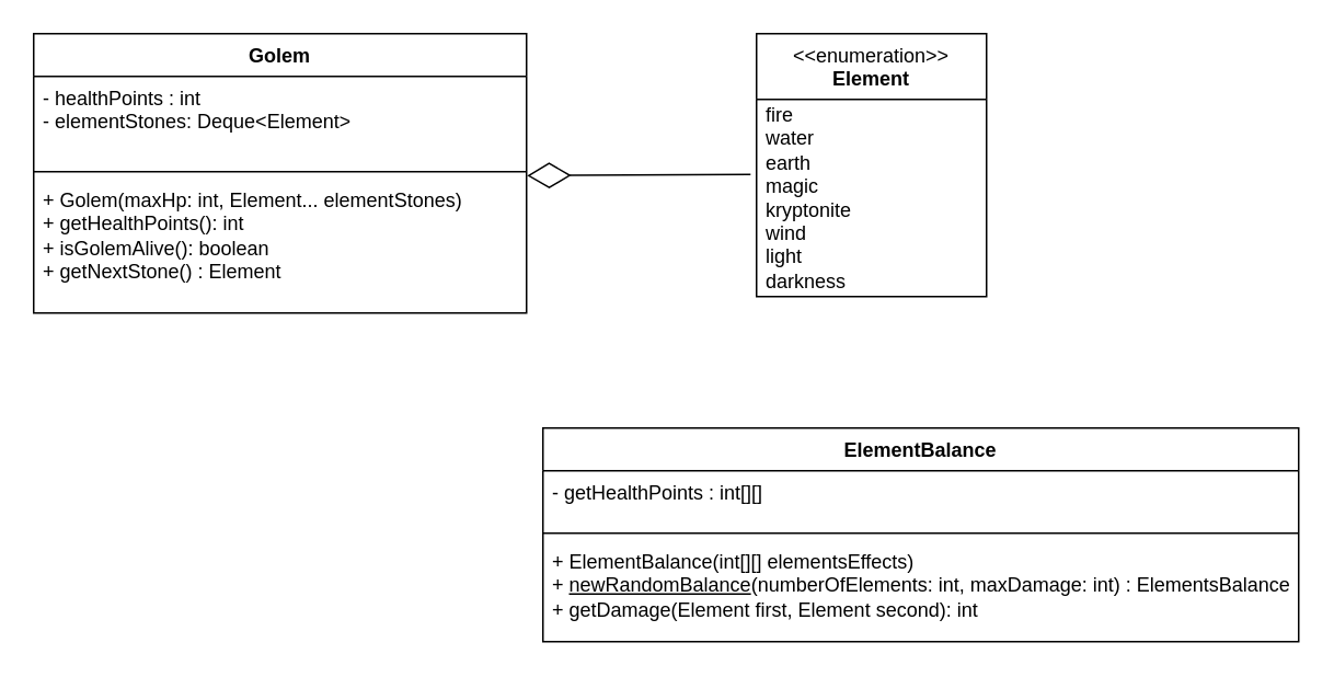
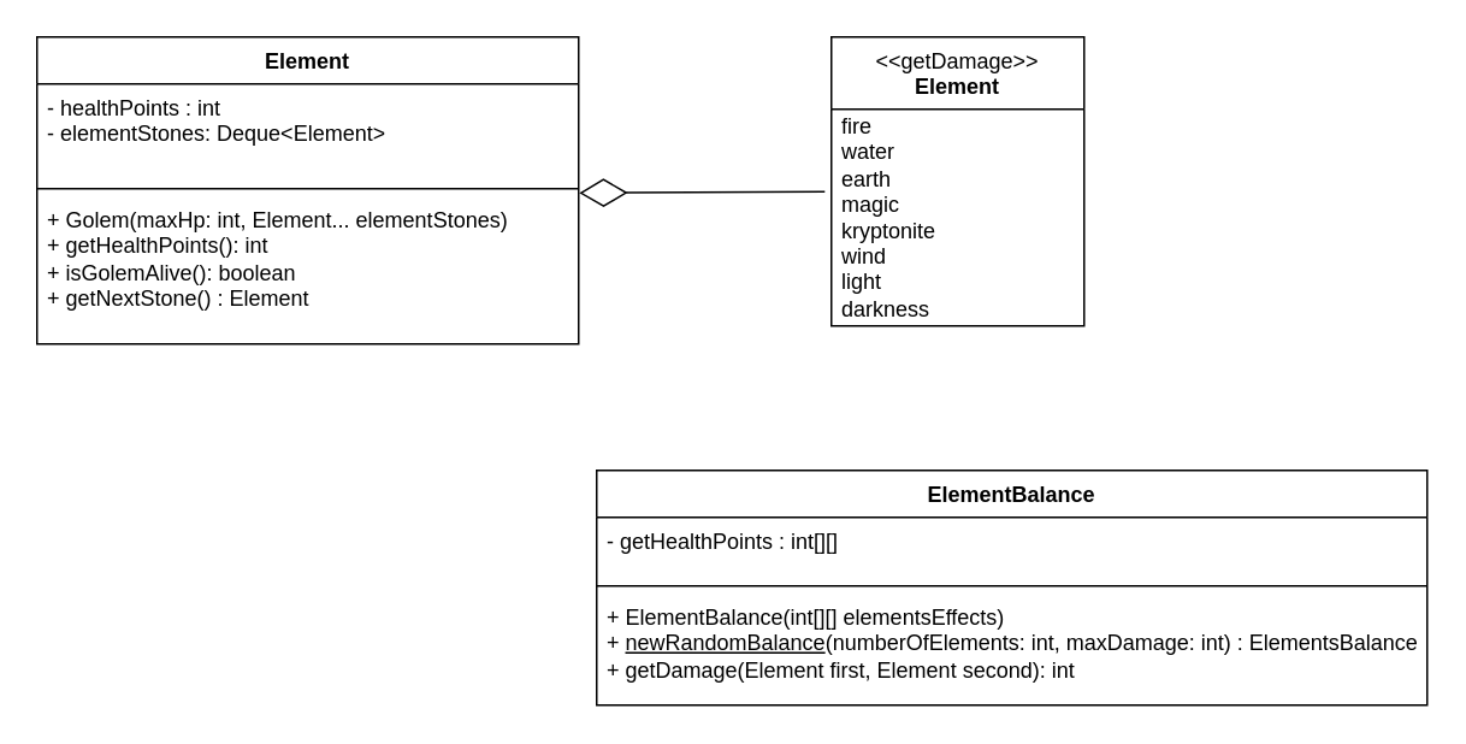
  <mxCell id="0" />
  <mxCell id="1" parent="0" />
- <mxCell id="2" value="&amp;lt;&amp;lt;enumeration&amp;gt;&amp;gt;&lt;br&gt;&lt;b&gt;Element&lt;/b&gt;" style="swimlane;fontStyle=0;align=center;verticalAlign=top;childLayout=stackLayout;horizontal=1;startSize=40;horizontalStack=0;resizeParent=1;resizeParentMax=0;resizeLast=0;collapsible=0;marginBottom=0;html=1;whiteSpace=wrap;" parent="1" vertex="1"><mxGeometry x="460" y="20" width="140" height="160" as="geometry" /></mxCell>
+ <mxCell id="2" value="&amp;lt;&amp;lt;getDamage&amp;gt;&amp;gt;&lt;br&gt;&lt;b&gt;Element&lt;/b&gt;" style="swimlane;fontStyle=0;align=center;verticalAlign=top;childLayout=stackLayout;horizontal=1;startSize=40;horizontalStack=0;resizeParent=1;resizeParentMax=0;resizeLast=0;collapsible=0;marginBottom=0;html=1;whiteSpace=wrap;" parent="1" vertex="1"><mxGeometry x="460" y="20" width="140" height="160" as="geometry" /></mxCell>
  <mxCell id="3" value="fire&lt;br&gt;water&lt;br&gt;earth&lt;br&gt;magic&lt;br&gt;kryptonite&lt;br&gt;wind&lt;br&gt;light&lt;br&gt;darkness" style="text;html=1;strokeColor=none;fillColor=none;align=left;verticalAlign=middle;spacingLeft=4;spacingRight=4;overflow=hidden;rotatable=0;points=[[0,0.5],[1,0.5]];portConstraint=eastwest;whiteSpace=wrap;" parent="2" vertex="1"><mxGeometry y="40" width="140" height="120" as="geometry" /></mxCell>
- <mxCell id="4" value="Golem&lt;br&gt;" style="swimlane;fontStyle=1;align=center;verticalAlign=top;childLayout=stackLayout;horizontal=1;startSize=26;horizontalStack=0;resizeParent=1;resizeParentMax=0;resizeLast=0;collapsible=1;marginBottom=0;whiteSpace=wrap;html=1;" parent="1" vertex="1"><mxGeometry x="20" y="20" width="300" height="170" as="geometry" /></mxCell>
+ <mxCell id="4" value="Element&lt;br&gt;" style="swimlane;fontStyle=1;align=center;verticalAlign=top;childLayout=stackLayout;horizontal=1;startSize=26;horizontalStack=0;resizeParent=1;resizeParentMax=0;resizeLast=0;collapsible=1;marginBottom=0;whiteSpace=wrap;html=1;" parent="1" vertex="1"><mxGeometry x="20" y="20" width="300" height="170" as="geometry" /></mxCell>
  <mxCell id="5" value="- healthPoints : int&lt;br&gt;- elementStones: Deque&amp;lt;Element&amp;gt;" style="text;strokeColor=none;fillColor=none;align=left;verticalAlign=top;spacingLeft=4;spacingRight=4;overflow=hidden;rotatable=0;points=[[0,0.5],[1,0.5]];portConstraint=eastwest;whiteSpace=wrap;html=1;" parent="4" vertex="1"><mxGeometry y="26" width="300" height="54" as="geometry" /></mxCell>
  <mxCell id="6" value="" style="line;strokeWidth=1;fillColor=none;align=left;verticalAlign=middle;spacingTop=-1;spacingLeft=3;spacingRight=3;rotatable=0;labelPosition=right;points=[];portConstraint=eastwest;strokeColor=inherit;" parent="4" vertex="1"><mxGeometry y="80" width="300" height="8" as="geometry" /></mxCell>
  <mxCell id="7" value="+ Golem(maxHp: int, Element... elementStones)&amp;nbsp;&lt;br&gt;+ getHealthPoints(): int&lt;br&gt;+ isGolemAlive(): boolean&lt;br&gt;+ getNextStone() : Element" style="text;strokeColor=none;fillColor=none;align=left;verticalAlign=top;spacingLeft=4;spacingRight=4;overflow=hidden;rotatable=0;points=[[0,0.5],[1,0.5]];portConstraint=eastwest;whiteSpace=wrap;html=1;" parent="4" vertex="1"><mxGeometry y="88" width="300" height="82" as="geometry" /></mxCell>
  <mxCell id="8" value="" style="endArrow=diamondThin;endFill=0;endSize=24;html=1;rounded=0;entryX=1.001;entryY=-0.02;entryDx=0;entryDy=0;entryPerimeter=0;exitX=-0.026;exitY=0.38;exitDx=0;exitDy=0;exitPerimeter=0;" parent="1" source="3" target="7" edge="1"><mxGeometry width="160" relative="1" as="geometry"><mxPoint x="180" y="210" as="sourcePoint" /><mxPoint x="340" y="210" as="targetPoint" /></mxGeometry></mxCell>
  <mxCell id="9" value="ElementBalance" style="swimlane;fontStyle=1;align=center;verticalAlign=top;childLayout=stackLayout;horizontal=1;startSize=26;horizontalStack=0;resizeParent=1;resizeParentMax=0;resizeLast=0;collapsible=1;marginBottom=0;whiteSpace=wrap;html=1;" parent="1" vertex="1"><mxGeometry x="330" y="260" width="460" height="130" as="geometry" /></mxCell>
  <mxCell id="10" value="- getHealthPoints : int[][]&amp;nbsp;" style="text;strokeColor=none;fillColor=none;align=left;verticalAlign=top;spacingLeft=4;spacingRight=4;overflow=hidden;rotatable=0;points=[[0,0.5],[1,0.5]];portConstraint=eastwest;whiteSpace=wrap;html=1;" parent="9" vertex="1"><mxGeometry y="26" width="460" height="34" as="geometry" /></mxCell>
  <mxCell id="11" value="" style="line;strokeWidth=1;fillColor=none;align=left;verticalAlign=middle;spacingTop=-1;spacingLeft=3;spacingRight=3;rotatable=0;labelPosition=right;points=[];portConstraint=eastwest;strokeColor=inherit;" parent="9" vertex="1"><mxGeometry y="60" width="460" height="8" as="geometry" /></mxCell>
  <mxCell id="12" value="+ ElementBalance(int[][] elementsEffects)&lt;br&gt;+ &lt;u&gt;newRandomBalance&lt;/u&gt;(numberOfElements: int, maxDamage: int) : ElementsBalance&lt;br&gt;+ getDamage(Element first, Element second): int" style="text;strokeColor=none;fillColor=none;align=left;verticalAlign=top;spacingLeft=4;spacingRight=4;overflow=hidden;rotatable=0;points=[[0,0.5],[1,0.5]];portConstraint=eastwest;whiteSpace=wrap;html=1;" parent="9" vertex="1"><mxGeometry y="68" width="460" height="62" as="geometry" /></mxCell>
